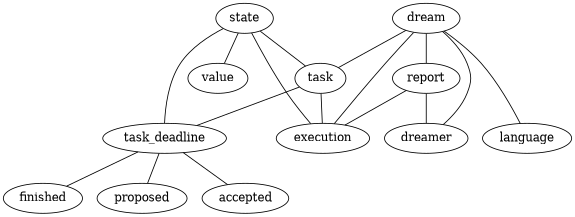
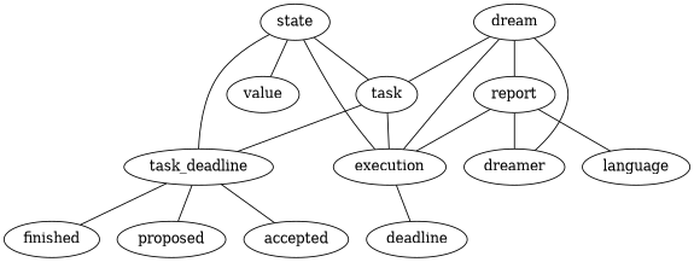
  graph {
    n1 [label=state]
    n2 [label=value]
    execution
    task
    n5 [label=task_deadline]
+   deadline
    proposed
    accepted
    finished
    dreamer
    dream
    report
    language
    n1 -- n2
    n1 -- execution
    n1 -- task
    n1 -- n5
+   execution -- deadline
    task -- execution
    task -- n5
    n5 -- proposed
    n5 -- accepted
    n5 -- finished
    dreamer -- dream
    dream -- execution
    dream -- task
    dream -- report
-   dream -- language
+   report -- language
    report -- execution
    report -- dreamer
  }
